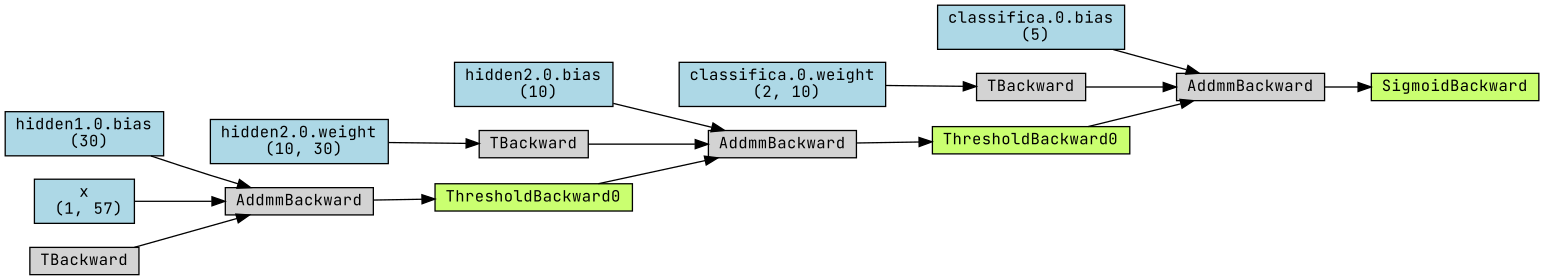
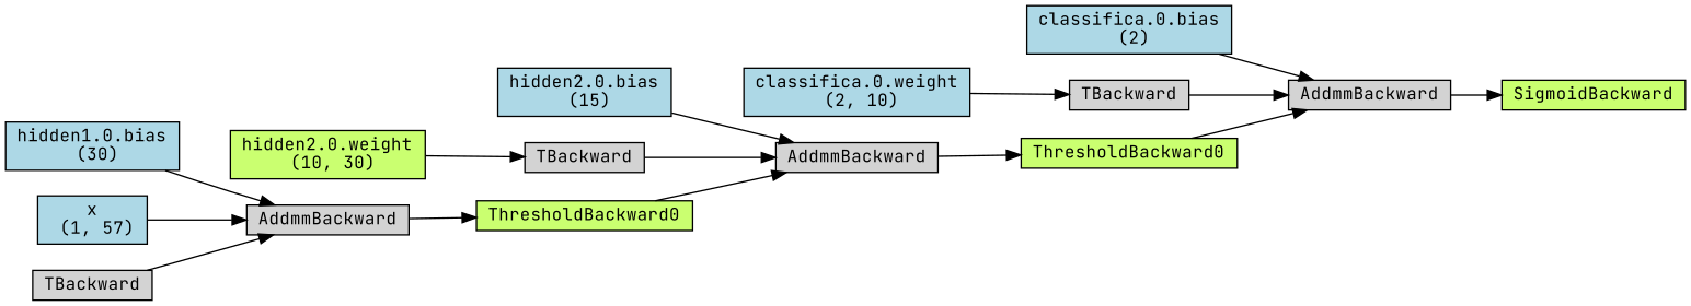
  digraph {
    fontname="JetBrains Mono"
    rankdir=LR
    node [align=left fontname="JetBrains Mono" fontsize=12 ranksep=0.1 shape=box style=filled]
    edge [fontname="JetBrains Mono"]
    n1 [fillcolor=darkolivegreen1 height=0.2 label=ThresholdBackward0]
    n2 [height=0.2 label=AddmmBackward]
    n3 [fillcolor=darkolivegreen1 height=0.2 label=ThresholdBackward0]
    n4 [height=0.2 label=AddmmBackward]
    n5 [fillcolor=lightblue height=0.2 label="hidden1.0.bias\n (30)"]
    n6 [fillcolor=lightblue height=0.2 label="x\n (1, 57)"]
    n7 [height=0.2 label=TBackward]
    n8 [height=0.2 label=AddmmBackward]
    n9 [fillcolor=darkolivegreen1 height=0.2 label=SigmoidBackward]
-   n10 [fillcolor=lightblue height=0.2 label="hidden2.0.bias\n (10)"]
+   n10 [fillcolor=lightblue height=0.2 label="hidden2.0.bias\n (15)"]
    n11 [height=0.2 label=TBackward]
-   n12 [fillcolor=lightblue height=0.2 label="hidden2.0.weight\n (10, 30)"]
-   n13 [fillcolor=lightblue height=0.2 label="classifica.0.bias\n (5)"]
+   n12 [fillcolor=darkolivegreen1 height=0.2 label="hidden2.0.weight\n (10, 30)"]
+   n13 [fillcolor=lightblue height=0.2 label="classifica.0.bias\n (2)"]
    n14 [height=0.2 label=TBackward]
    n15 [fillcolor=lightblue height=0.2 label="classifica.0.weight\n (2, 10)"]
    n1 -> n2
    n2 -> n3
    n3 -> n8
    n4 -> n1
    n5 -> n4
    n6 -> n4
    n7 -> n4
    n8 -> n9
    n10 -> n2
    n11 -> n2
    n12 -> n11
    n13 -> n8
    n14 -> n8
    n15 -> n14
  }
